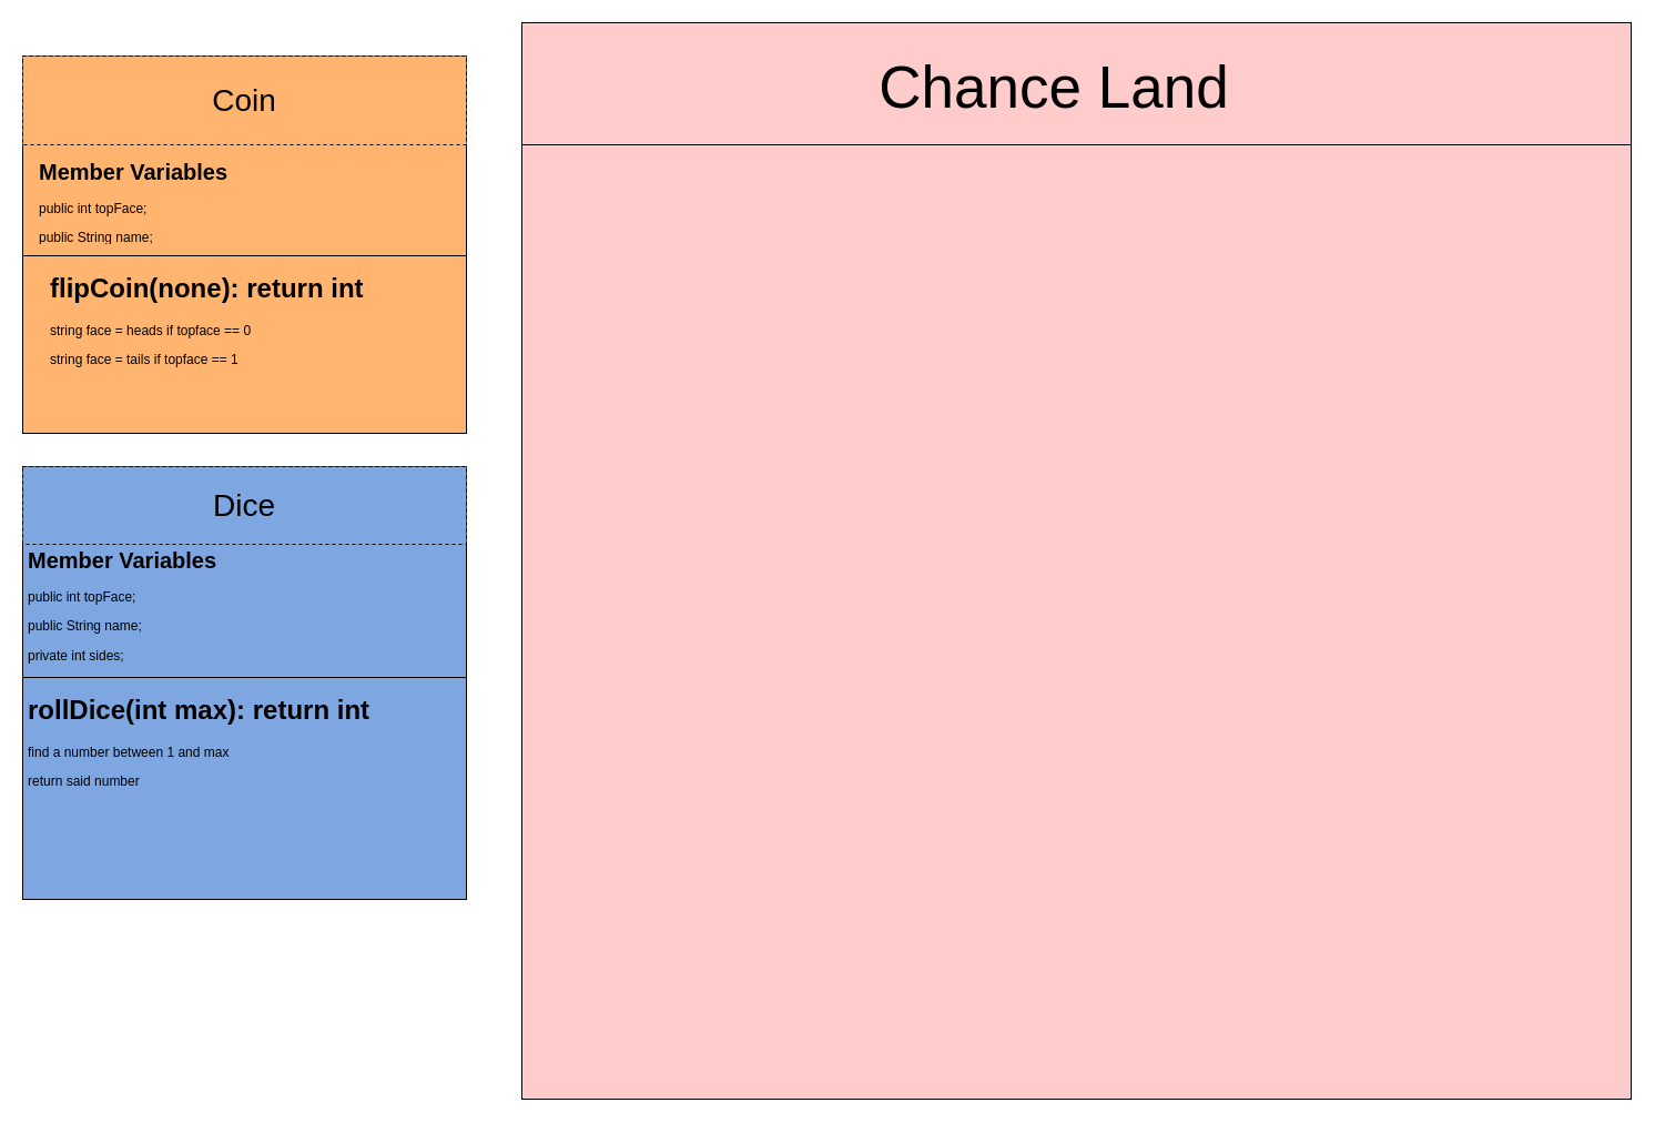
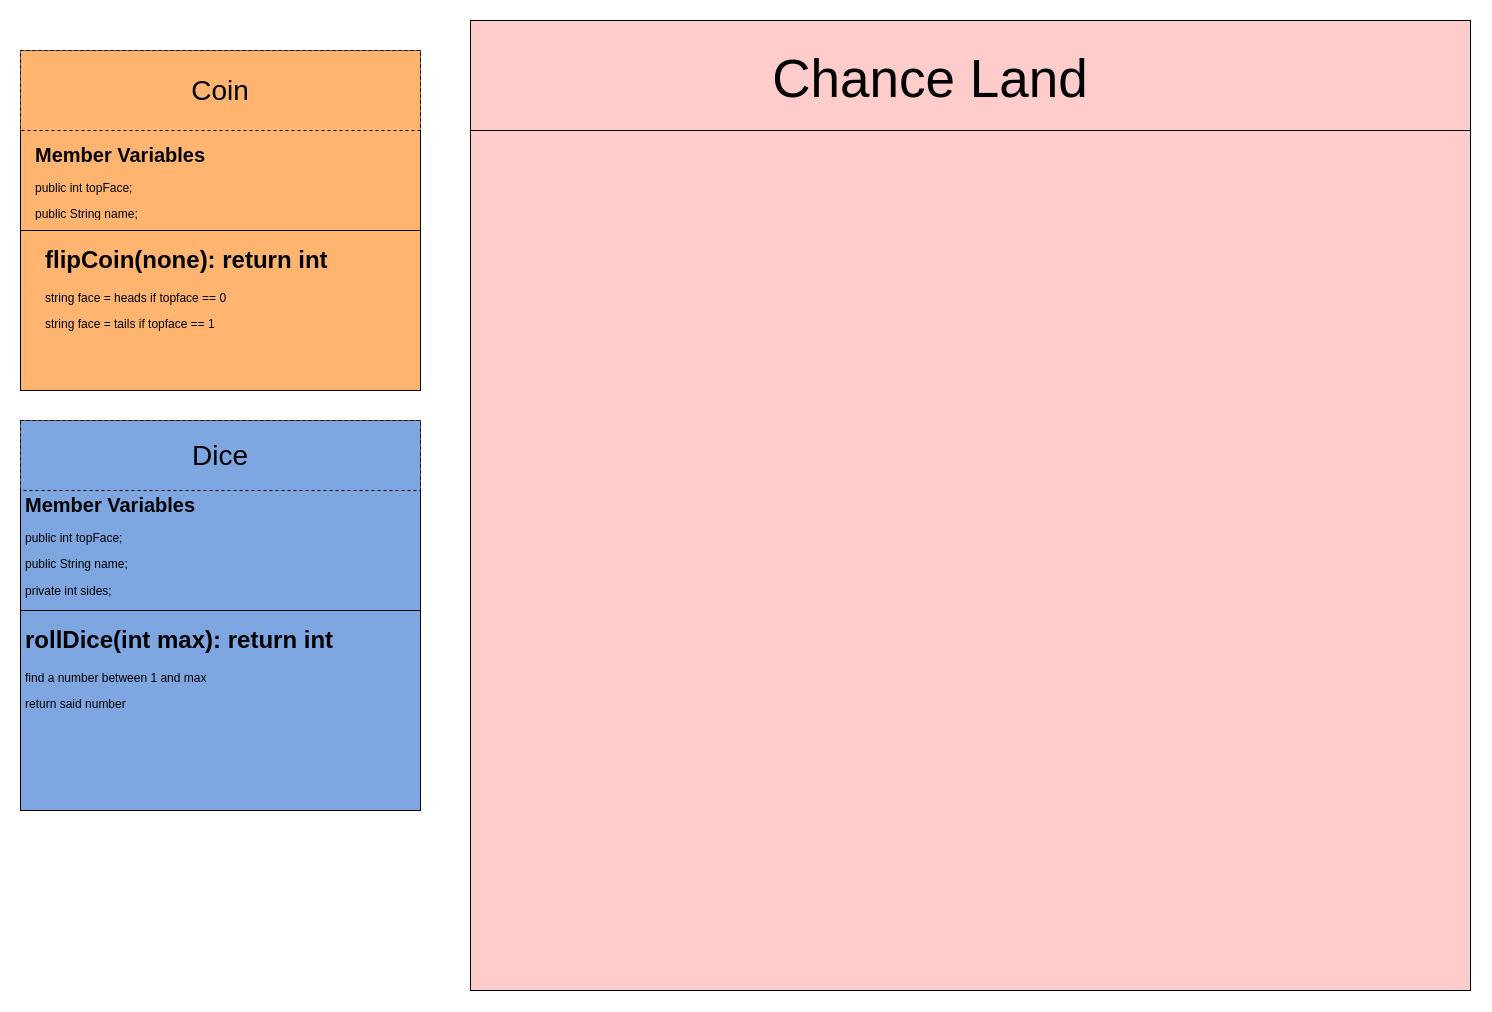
  <mxCell id="0" />
  <mxCell id="1" parent="0" />
  <mxCell id="2" value="" style="rounded=0;whiteSpace=wrap;html=1;fillColor=#FFB570;" parent="1" vertex="1"><mxGeometry x="20" y="50" width="400" height="340" as="geometry" /></mxCell>
  <mxCell id="3" value="&lt;span style=&quot;font-size: 28px&quot;&gt;Coin&lt;/span&gt;" style="rounded=0;whiteSpace=wrap;html=1;fillColor=#FFB570;dashed=1;" parent="1" vertex="1"><mxGeometry x="20" y="50" width="400" height="80" as="geometry" /></mxCell>
  <mxCell id="4" value="" style="rounded=0;whiteSpace=wrap;html=1;strokeColor=#000000;fillColor=#7EA6E0;" parent="1" vertex="1"><mxGeometry x="20" y="420" width="400" height="390" as="geometry" /></mxCell>
  <mxCell id="5" value="&lt;span style=&quot;font-size: 28px&quot;&gt;Dice&lt;/span&gt;" style="rounded=0;whiteSpace=wrap;html=1;strokeColor=#000000;fillColor=#7EA6E0;dashed=1;" parent="1" vertex="1"><mxGeometry x="20" y="420" width="400" height="70" as="geometry" /></mxCell>
  <mxCell id="6" style="edgeStyle=orthogonalEdgeStyle;rounded=0;orthogonalLoop=1;jettySize=auto;html=1;exitX=0.5;exitY=1;exitDx=0;exitDy=0;" edge="1" parent="1" source="3" target="3"><mxGeometry relative="1" as="geometry" /></mxCell>
  <mxCell id="7" value="&lt;h1 style=&quot;font-size: 20px&quot;&gt;Member Variables&lt;/h1&gt;&lt;p&gt;public int topFace;&lt;/p&gt;&lt;p&gt;public String name;&lt;/p&gt;" style="text;html=1;strokeColor=none;fillColor=none;spacing=5;spacingTop=-20;whiteSpace=wrap;overflow=hidden;rounded=0;" vertex="1" parent="1"><mxGeometry x="30" y="140" width="240" height="80" as="geometry" /></mxCell>
  <mxCell id="8" value="" style="rounded=0;whiteSpace=wrap;html=1;fillColor=#FFB570;" vertex="1" parent="1"><mxGeometry x="20" y="230" width="400" height="160" as="geometry" /></mxCell>
  <mxCell id="9" value="&lt;h1&gt;flipCoin(none): return int&lt;/h1&gt;&lt;p&gt;string face = heads if topface == 0&lt;/p&gt;&lt;p&gt;string face = tails if topface == 1&lt;/p&gt;" style="text;html=1;strokeColor=none;fillColor=none;spacing=5;spacingTop=-20;whiteSpace=wrap;overflow=hidden;rounded=0;" vertex="1" parent="1"><mxGeometry x="40" y="240" width="340" height="120" as="geometry" /></mxCell>
  <mxCell id="10" value="&lt;h1 style=&quot;font-size: 20px&quot;&gt;Member Variables&lt;/h1&gt;&lt;p&gt;public int topFace;&lt;/p&gt;&lt;p&gt;public String name;&lt;/p&gt;&lt;p&gt;private int sides;&lt;/p&gt;" style="text;html=1;strokeColor=none;fillColor=none;spacing=5;spacingTop=-20;whiteSpace=wrap;overflow=hidden;rounded=0;" vertex="1" parent="1"><mxGeometry x="20" y="490" width="240" height="120" as="geometry" /></mxCell>
  <mxCell id="11" value="" style="rounded=0;whiteSpace=wrap;html=1;strokeColor=#000000;fillColor=#7EA6E0;" vertex="1" parent="1"><mxGeometry x="20" y="610" width="400" height="200" as="geometry" /></mxCell>
  <mxCell id="12" value="&lt;h1&gt;rollDice(int max): return int&lt;/h1&gt;&lt;p&gt;find a number between 1 and max&lt;/p&gt;&lt;p&gt;return said number&lt;/p&gt;" style="text;html=1;strokeColor=none;fillColor=none;spacing=5;spacingTop=-20;whiteSpace=wrap;overflow=hidden;rounded=0;" vertex="1" parent="1"><mxGeometry x="20" y="620" width="430" height="120" as="geometry" /></mxCell>
  <mxCell id="13" value="" style="rounded=0;whiteSpace=wrap;html=1;strokeColor=#000000;fillColor=#FFCCCC;" vertex="1" parent="1"><mxGeometry x="470" y="20" width="1000" height="970" as="geometry" /></mxCell>
  <mxCell id="14" value="" style="rounded=0;whiteSpace=wrap;html=1;strokeColor=#000000;fillColor=#FFCCCC;" vertex="1" parent="1"><mxGeometry x="470" y="20" width="1000" height="110" as="geometry" /></mxCell>
- <mxCell id="15" value="&lt;font style=&quot;font-size: 53px&quot;&gt;Chance Land&lt;/font&gt;" style="text;html=1;strokeColor=none;fillColor=none;align=center;verticalAlign=middle;whiteSpace=wrap;rounded=0;" vertex="1" parent="1"><mxGeometry x="760" y="35" width="380" height="85" as="geometry" /></mxCell>
+ <mxCell id="15" value="&lt;font style=&quot;font-size: 53px&quot;&gt;Chance Land&lt;/font&gt;" style="text;html=1;strokeColor=none;fillColor=none;align=center;verticalAlign=middle;whiteSpace=wrap;rounded=0;" vertex="1" parent="1"><mxGeometry x="740" y="35" width="380" height="85" as="geometry" /></mxCell>
